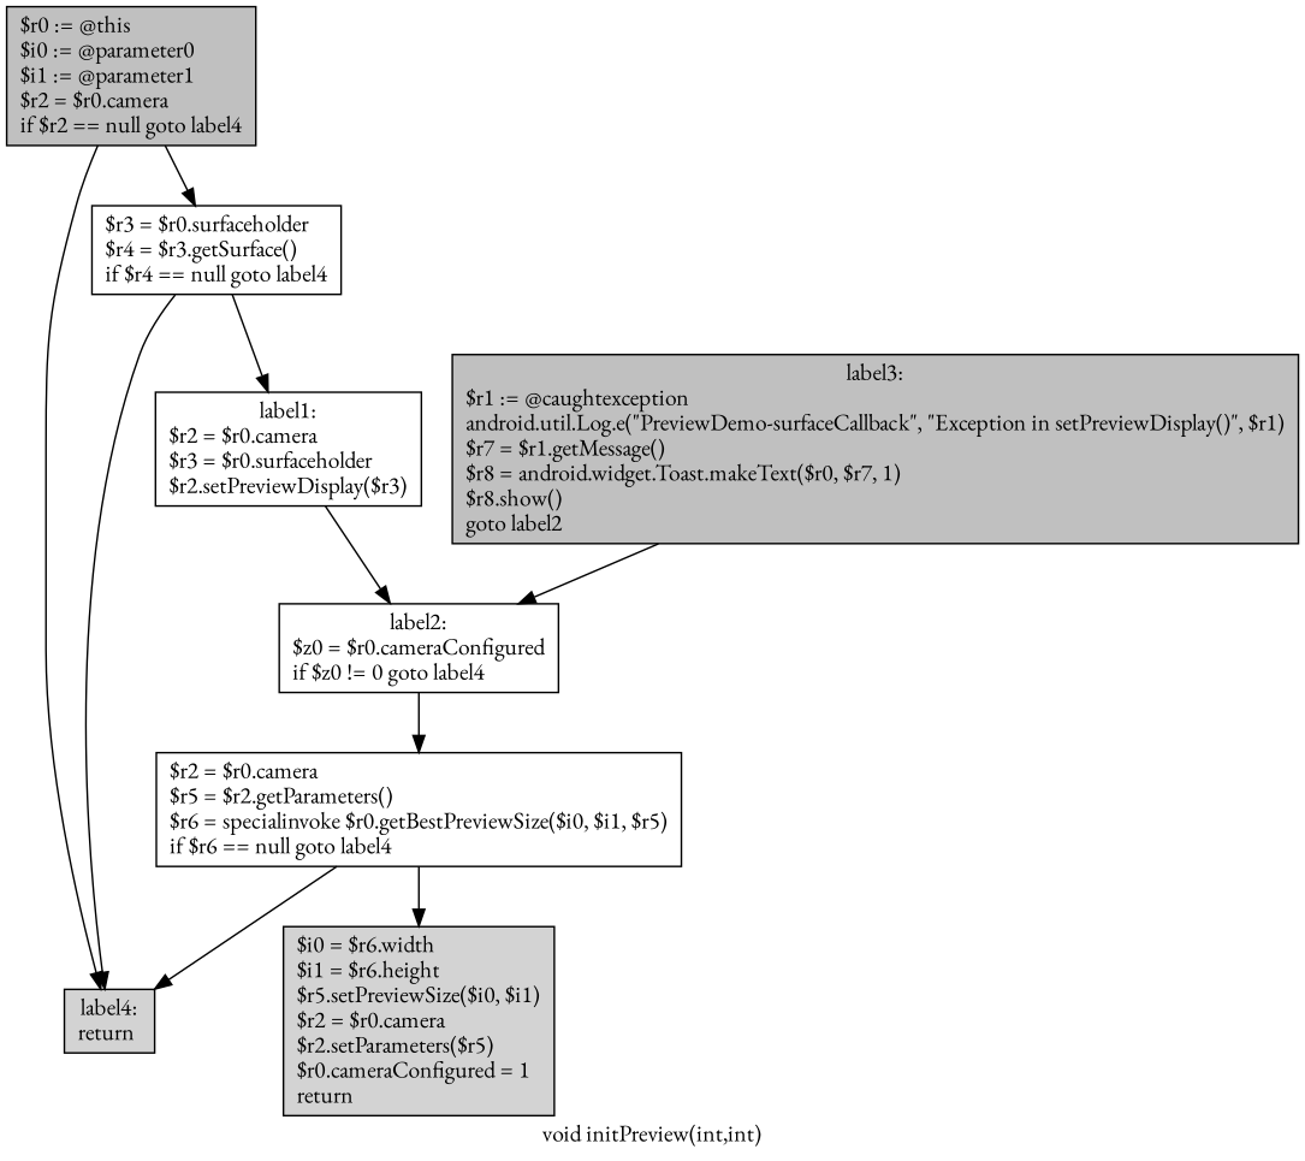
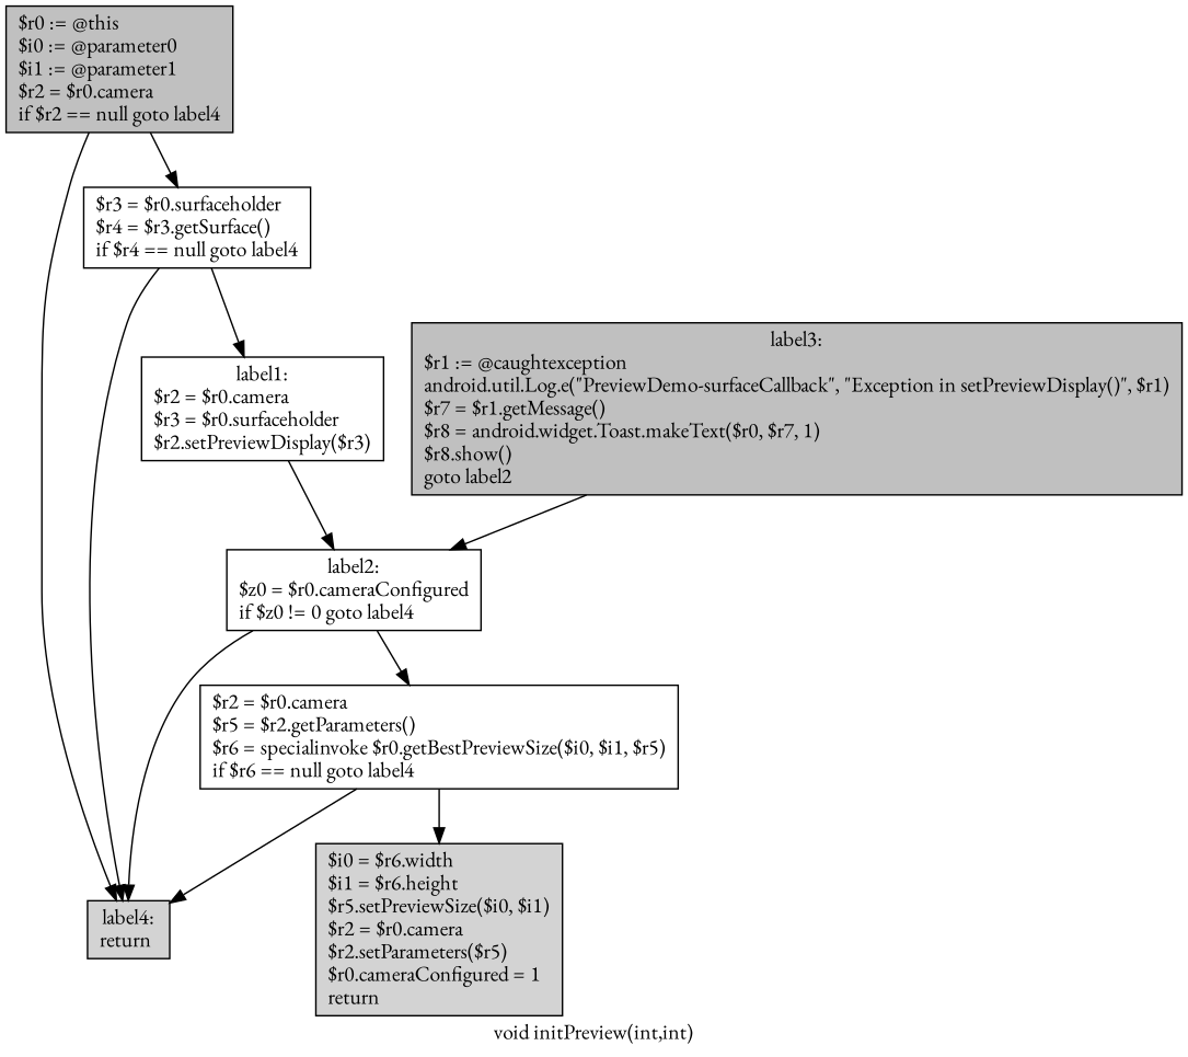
  digraph {
    label="void initPreview(int,int)"
    fontname="EB Garamond"
    node [shape=box fontname="EB Garamond"]
    edge [fontname="EB Garamond"]
    n1 [fillcolor=gray label="$r0 := @this\l$i0 := @parameter0\l$i1 := @parameter1\l$r2 = $r0.camera\lif $r2 == null goto label4\l" style=filled]
    n2 [label="$r3 = $r0.surfaceholder\l$r4 = $r3.getSurface()\lif $r4 == null goto label4\l"]
    n3 [fillcolor=lightgray label="label4:\nreturn\l" style=filled]
    n4 [label="label1:\n$r2 = $r0.camera\l$r3 = $r0.surfaceholder\l$r2.setPreviewDisplay($r3)\l"]
    n5 [label="label2:\n$z0 = $r0.cameraConfigured\lif $z0 != 0 goto label4\l"]
    n6 [label="$r2 = $r0.camera\l$r5 = $r2.getParameters()\l$r6 = specialinvoke $r0.getBestPreviewSize($i0, $i1, $r5)\lif $r6 == null goto label4\l"]
    n7 [fillcolor=lightgray label="$i0 = $r6.width\l$i1 = $r6.height\l$r5.setPreviewSize($i0, $i1)\l$r2 = $r0.camera\l$r2.setParameters($r5)\l$r0.cameraConfigured = 1\lreturn\l" style=filled]
    n8 [fillcolor=gray label="label3:\n$r1 := @caughtexception\landroid.util.Log.e(\"PreviewDemo-surfaceCallback\", \"Exception in setPreviewDisplay()\", $r1)\l$r7 = $r1.getMessage()\l$r8 = android.widget.Toast.makeText($r0, $r7, 1)\l$r8.show()\lgoto label2\l" style=filled]
    n1 -> n2
    n1 -> n3
    n2 -> n3
    n2 -> n4
    n4 -> n5
+   n5 -> n3
    n5 -> n6
    n6 -> n3
    n6 -> n7
    n8 -> n5
  }
